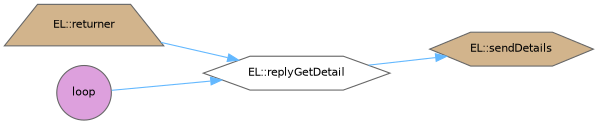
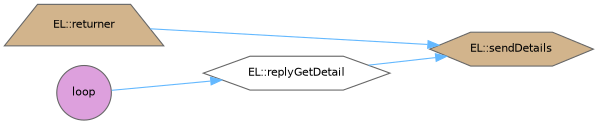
  digraph {
    rankdir=RL
    node [color=grey40 fillcolor=tan fontname=Helvetica fontsize=10 shape=hexagon style=filled]
    edge [color=steelblue1 dir=back fontname=Helvetica fontsize=10 labelfontname=Helvetica labelfontsize=10 style=solid]
    n1 [color=gray40 fontcolor=black height=0.2 label="EL::sendDetails" width=0.4]
    n2 [fillcolor=white height=0.2 label="EL::replyGetDetail" width=0.4]
    n3 [height=0.2 label="EL::returner" shape=trapezium width=0.4]
    n4 [fillcolor=plum height=0.2 label=loop shape=circle width=0.4]
    n1 -> n2
-   n2 -> n3
+   n1 -> n3
    n2 -> n4
  }
